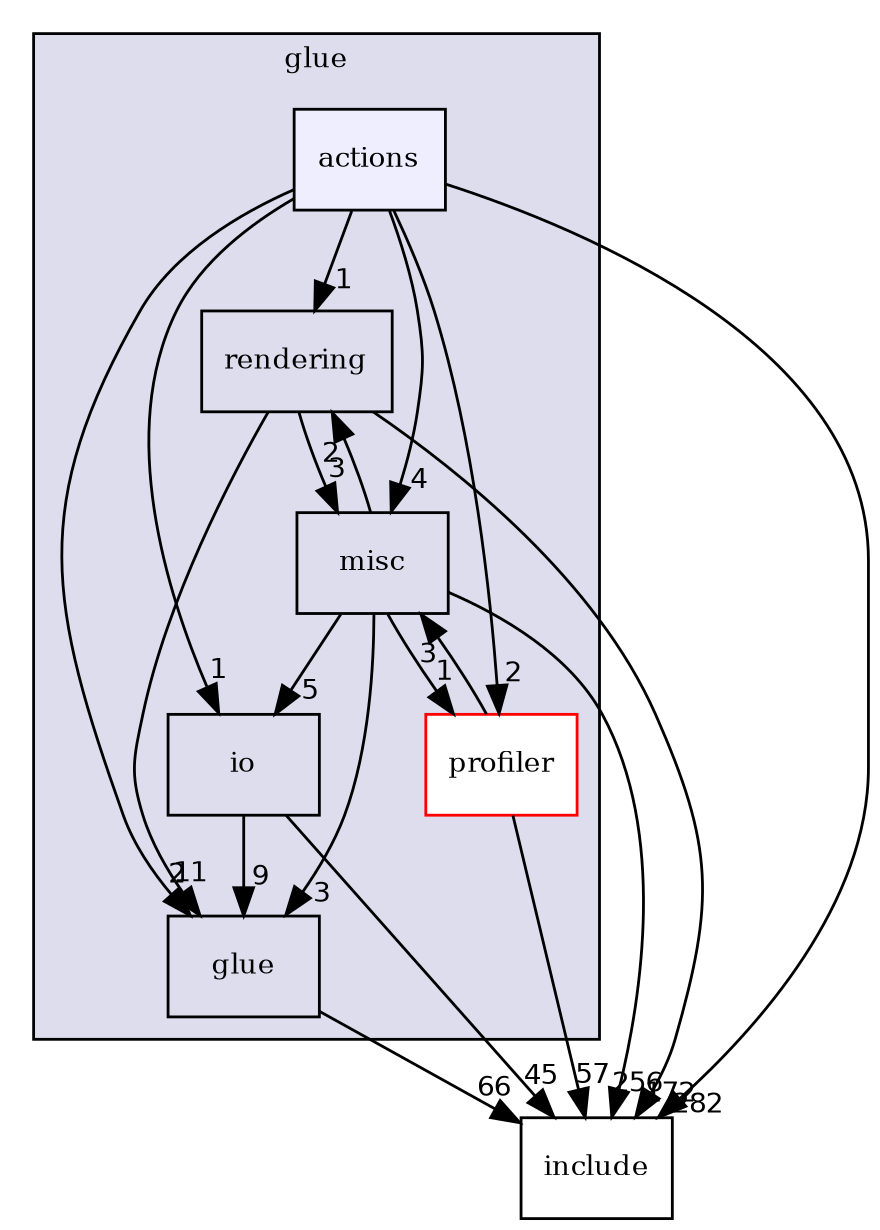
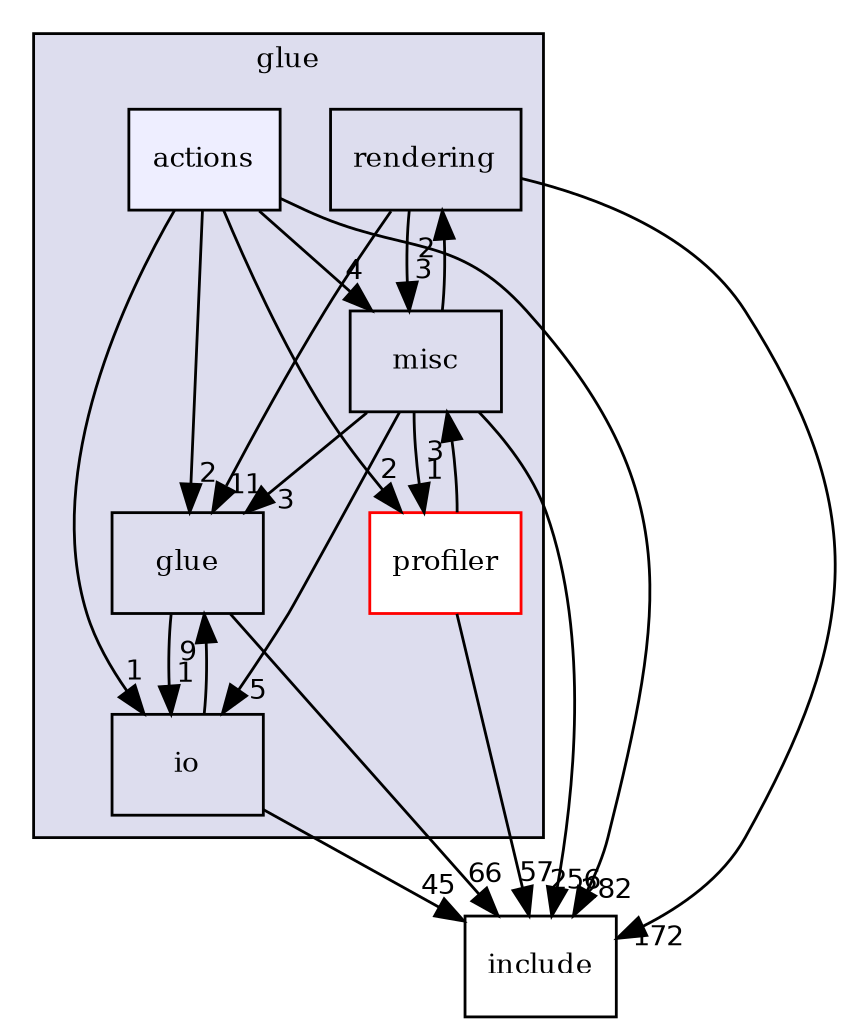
  digraph {
    compound=true
    fontname="DejaVu Serif"
    node [fontname="DejaVu Serif" fontsize=10 shape=box]
    edge [fontname="DejaVu Serif" headlabel=1 labeldistance=1.5 labelfontname=Helvetica labelfontsize=10]
    n1 [label=rendering]
    n2 [label=misc]
    n3 [label=io]
    n4 [color=red fillcolor=white label=profiler style=filled]
    n5 [label=glue]
    n6 [fillcolor="#eeeeff" label=actions pencolor=black style=filled]
    n7 [color=black fillcolor=white label=include style=filled]
    subgraph cluster_1 {
      bgcolor="#ddddee"
      fontsize=10
      label=glue
      pencolor=black
      n1
      n2
      n3
      n4
      n5
      n6
    }
    n1 -> n2 [headlabel=3]
    n1 -> n5 [headlabel=11]
    n1 -> n7 [headlabel=172]
    n2 -> n1 [headlabel=2]
    n2 -> n3 [headlabel=5]
    n2 -> n4
    n2 -> n5 [headlabel=3]
    n2 -> n7 [headlabel=256]
    n3 -> n5 [headlabel=9]
    n3 -> n7 [headlabel=45]
    n4 -> n2 [headlabel=3]
    n4 -> n7 [headlabel=57]
+   n5 -> n3
    n5 -> n7 [headlabel=66]
-   n6 -> n1
    n6 -> n2 [headlabel=4]
    n6 -> n3
    n6 -> n4 [headlabel=2]
    n6 -> n5 [headlabel=2]
    n6 -> n7 [headlabel=282]
  }
